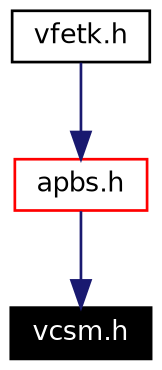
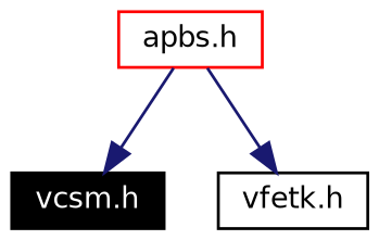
  digraph {
    node [color=black fontname=Helvetica fontsize=10 shape=box]
    edge [color=midnightblue fontname=Helvetica fontsize=10 style=solid]
    n1 [fontcolor=white height=0.2 label="vcsm.h" style=filled width=0.4]
    n2 [height=0.2 label="vfetk.h" width=0.4]
    n3 [color=red height=0.2 label="apbs.h" width=0.4]
    n3 -> n1
-   n2 -> n3
+   n3 -> n2
  }
